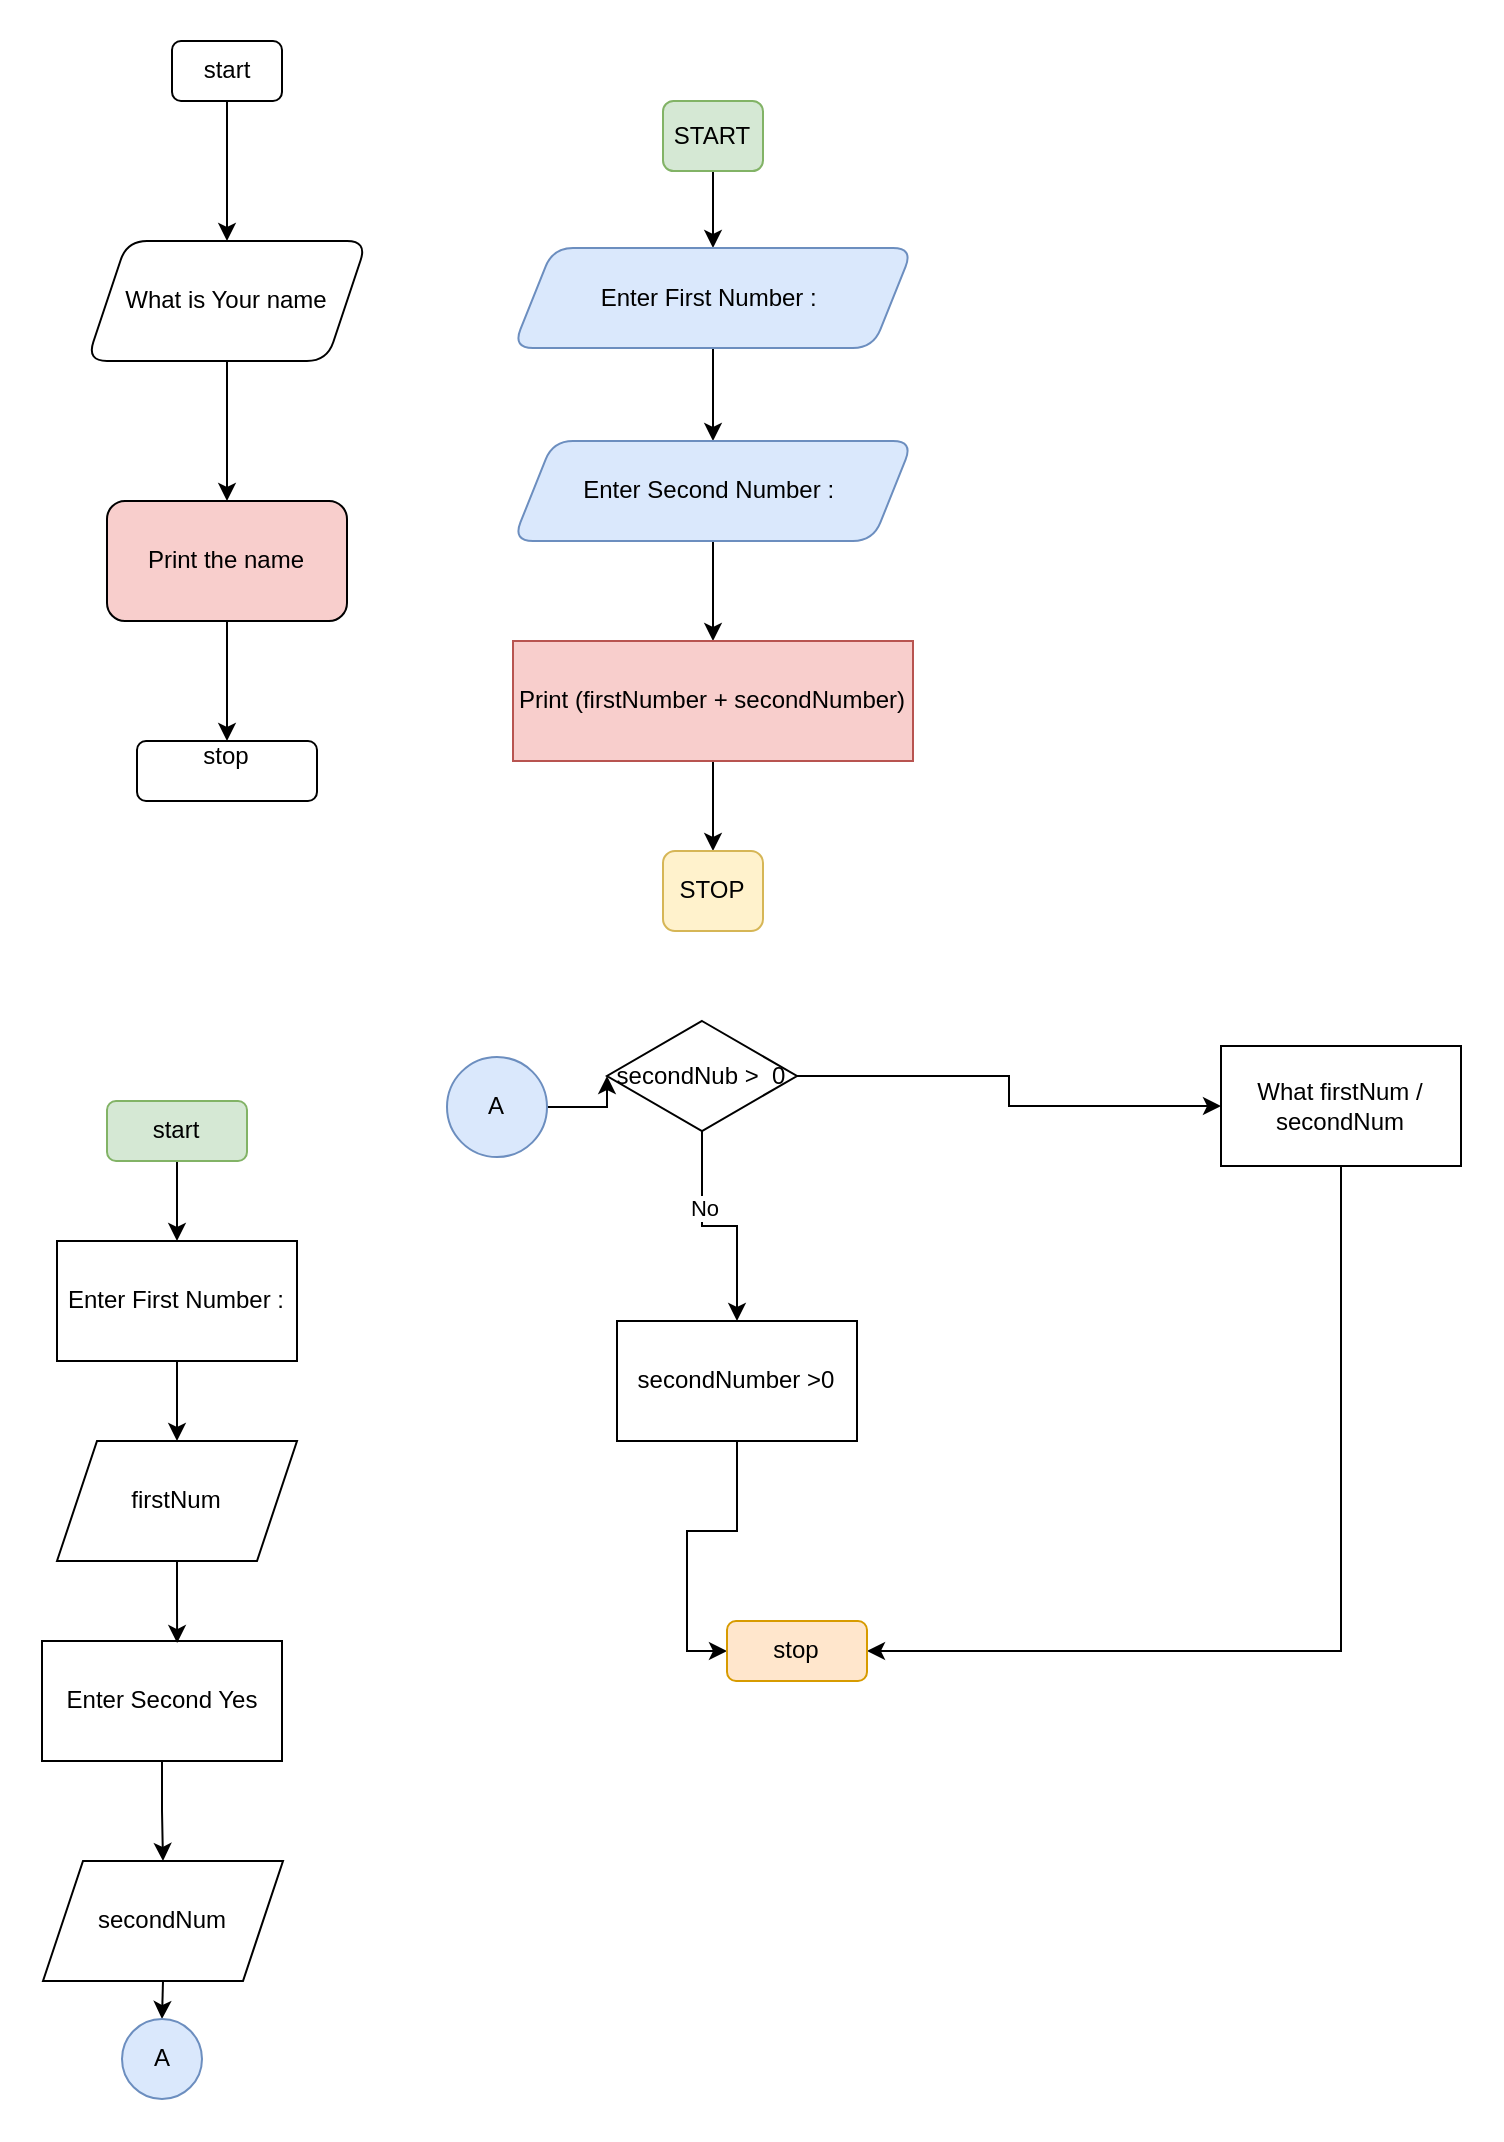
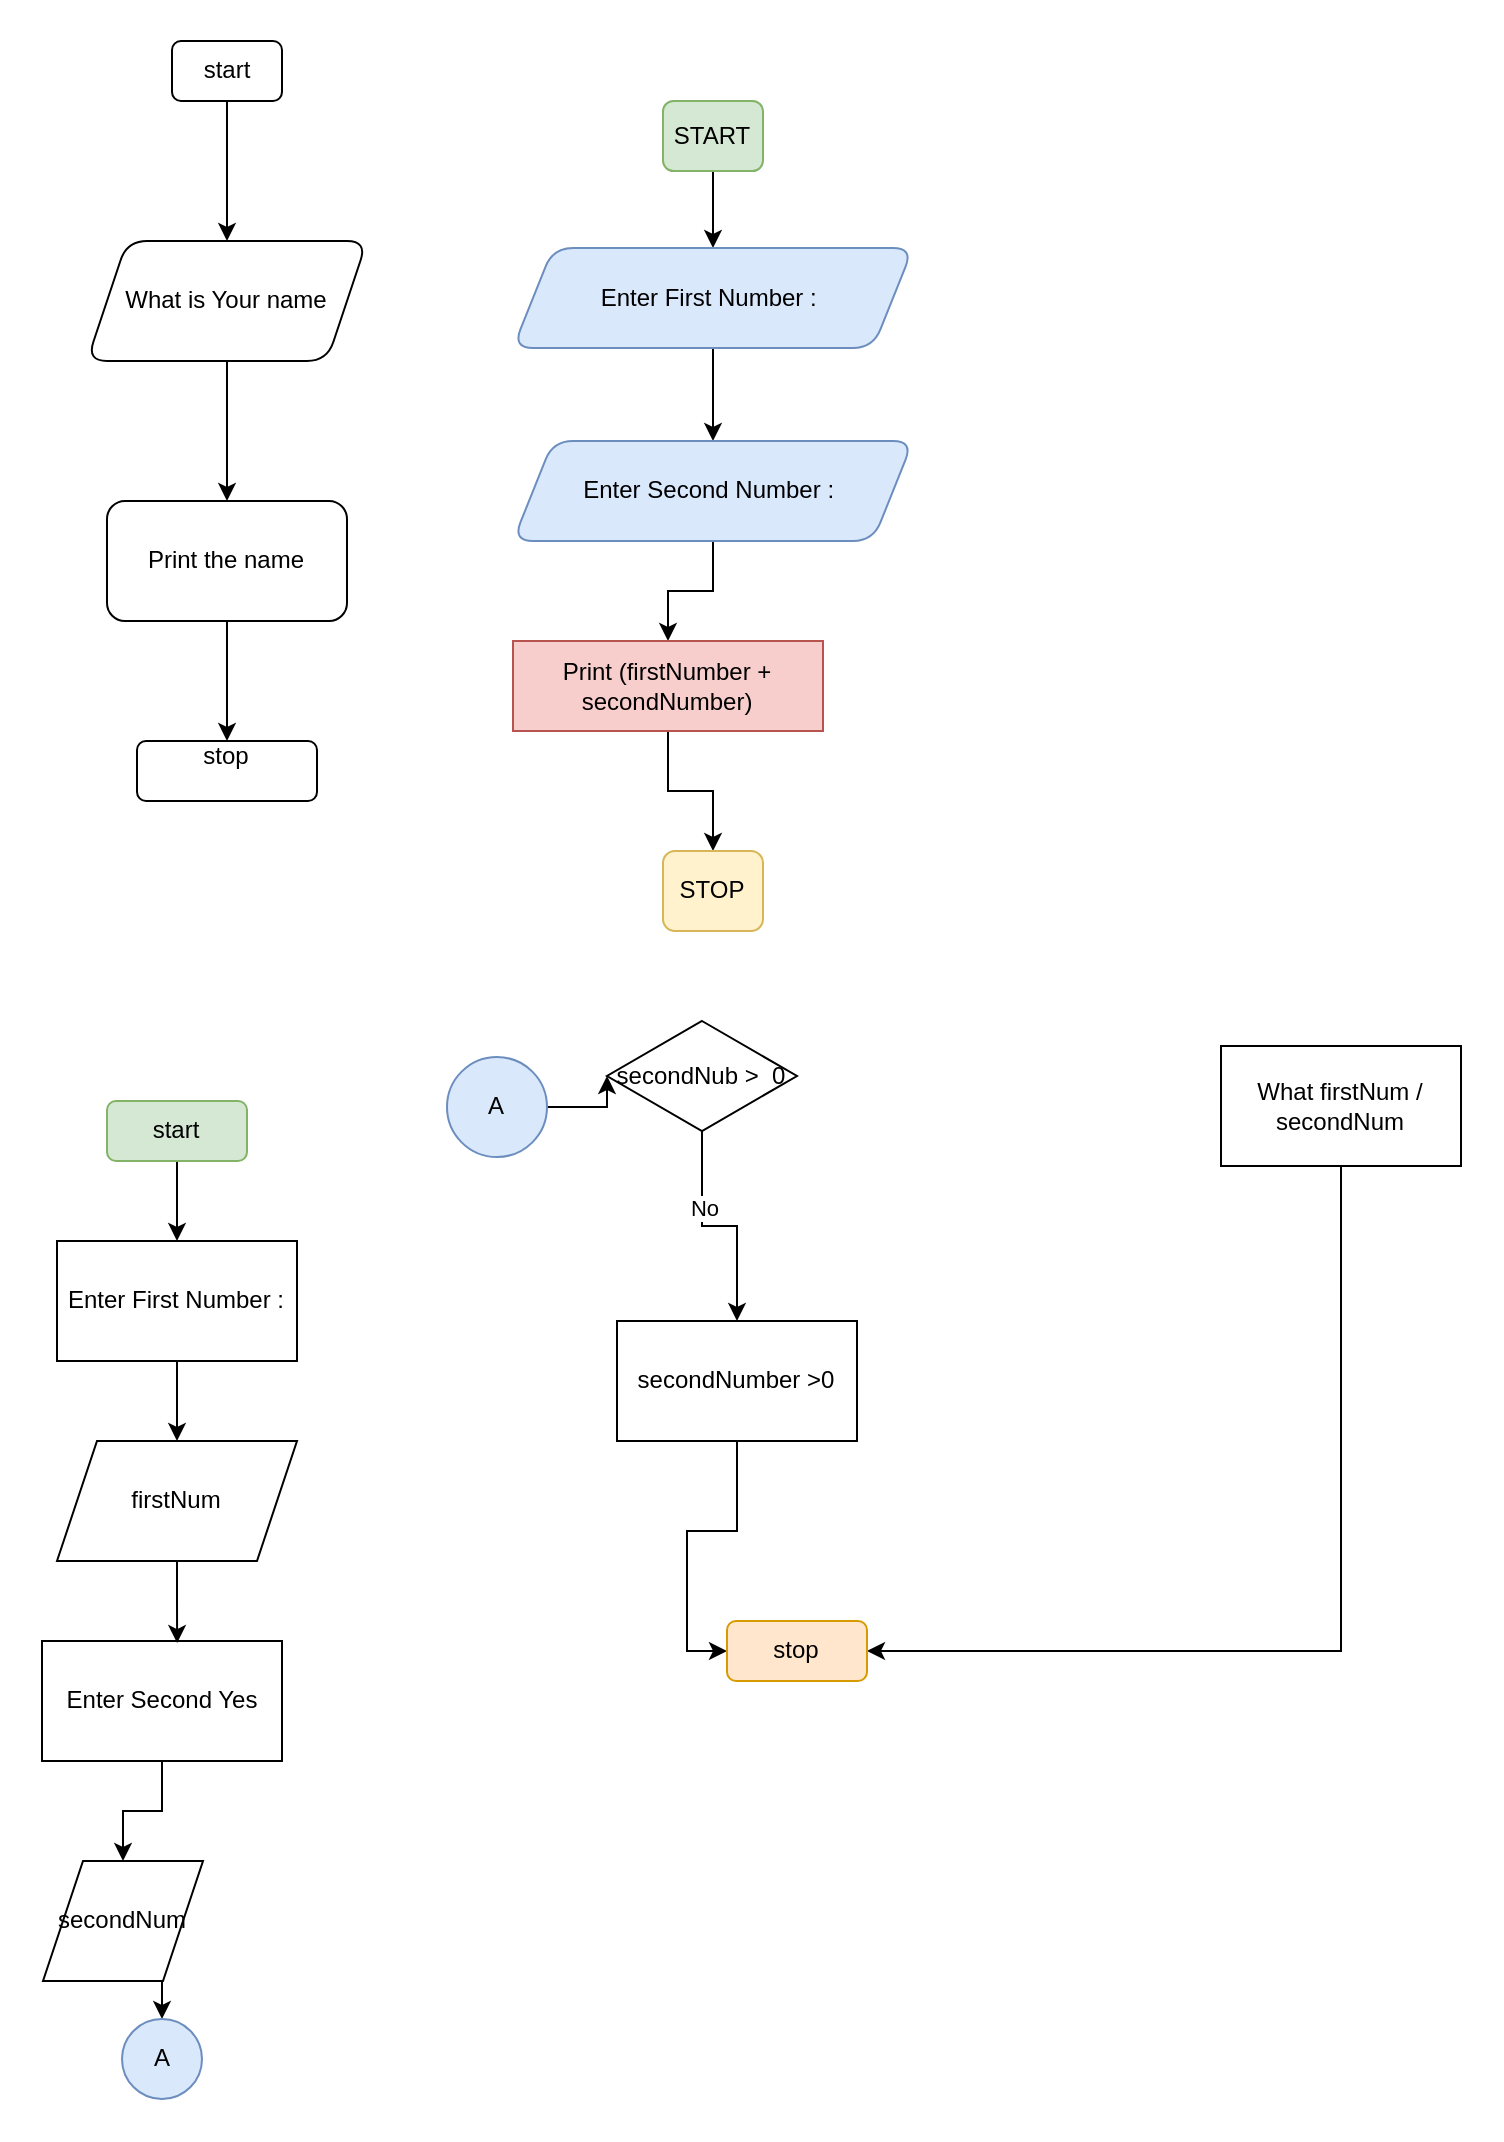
  <mxCell id="0" />
  <mxCell id="1" parent="0" />
  <mxCell id="2" value="" style="edgeStyle=orthogonalEdgeStyle;rounded=0;orthogonalLoop=1;jettySize=auto;html=1;" edge="1" parent="1" source="3" target="5"><mxGeometry relative="1" as="geometry" /></mxCell>
  <mxCell id="3" value="start" style="rounded=1;whiteSpace=wrap;html=1;imageWidth=1;" vertex="1" parent="1"><mxGeometry x="85.5" y="20" width="55" height="30" as="geometry" /></mxCell>
  <mxCell id="4" value="" style="edgeStyle=orthogonalEdgeStyle;rounded=0;orthogonalLoop=1;jettySize=auto;html=1;" edge="1" parent="1" source="5" target="7"><mxGeometry relative="1" as="geometry" /></mxCell>
  <mxCell id="5" value="What is Your name" style="shape=parallelogram;perimeter=parallelogramPerimeter;whiteSpace=wrap;html=1;fixedSize=1;rounded=1;" vertex="1" parent="1"><mxGeometry x="43" y="120" width="140" height="60" as="geometry" /></mxCell>
  <mxCell id="6" value="" style="edgeStyle=orthogonalEdgeStyle;rounded=0;orthogonalLoop=1;jettySize=auto;html=1;" edge="1" parent="1" source="7" target="8"><mxGeometry relative="1" as="geometry" /></mxCell>
- <mxCell id="7" value="Print the name" style="rounded=1;whiteSpace=wrap;html=1;fillColor=#f8cecc;" vertex="1" parent="1"><mxGeometry x="53" y="250" width="120" height="60" as="geometry" /></mxCell>
+ <mxCell id="7" value="Print the name" style="rounded=1;whiteSpace=wrap;html=1;" vertex="1" parent="1"><mxGeometry x="53" y="250" width="120" height="60" as="geometry" /></mxCell>
  <mxCell id="8" value="stop&lt;div&gt;&lt;br&gt;&lt;/div&gt;" style="whiteSpace=wrap;html=1;rounded=1;align=center;" vertex="1" parent="1"><mxGeometry x="68" y="370" width="90" height="30" as="geometry" /></mxCell>
  <mxCell id="9" value="" style="edgeStyle=orthogonalEdgeStyle;rounded=0;orthogonalLoop=1;jettySize=auto;html=1;" edge="1" parent="1" source="10" target="12"><mxGeometry relative="1" as="geometry" /></mxCell>
  <mxCell id="10" value="START" style="rounded=1;whiteSpace=wrap;html=1;fillColor=#d5e8d4;strokeColor=#82b366;" vertex="1" parent="1"><mxGeometry x="331" y="50" width="50" height="35" as="geometry" /></mxCell>
  <mxCell id="11" value="" style="edgeStyle=orthogonalEdgeStyle;rounded=0;orthogonalLoop=1;jettySize=auto;html=1;" edge="1" parent="1" source="12" target="14"><mxGeometry relative="1" as="geometry" /></mxCell>
  <mxCell id="12" value="Enter First Number :&amp;nbsp;" style="shape=parallelogram;perimeter=parallelogramPerimeter;whiteSpace=wrap;html=1;fixedSize=1;rounded=1;fillColor=#dae8fc;strokeColor=#6c8ebf;flipV=0;" vertex="1" parent="1"><mxGeometry x="256" y="123.5" width="200" height="50" as="geometry" /></mxCell>
  <mxCell id="13" style="edgeStyle=orthogonalEdgeStyle;rounded=0;orthogonalLoop=1;jettySize=auto;html=1;exitX=0.5;exitY=1;exitDx=0;exitDy=0;entryX=0.5;entryY=0;entryDx=0;entryDy=0;" edge="1" parent="1" source="14" target="16"><mxGeometry relative="1" as="geometry" /></mxCell>
  <mxCell id="14" value="Enter Second Number :&amp;nbsp;" style="shape=parallelogram;perimeter=parallelogramPerimeter;whiteSpace=wrap;html=1;fixedSize=1;rounded=1;fillColor=#dae8fc;strokeColor=#6c8ebf;flipV=0;" vertex="1" parent="1"><mxGeometry x="256" y="220" width="200" height="50" as="geometry" /></mxCell>
  <mxCell id="15" style="edgeStyle=orthogonalEdgeStyle;rounded=0;orthogonalLoop=1;jettySize=auto;html=1;exitX=0.5;exitY=1;exitDx=0;exitDy=0;entryX=0.5;entryY=0;entryDx=0;entryDy=0;" edge="1" parent="1" source="16" target="17"><mxGeometry relative="1" as="geometry" /></mxCell>
- <mxCell id="16" value="Print (firstNumber + secondNumber)" style="rounded=0;whiteSpace=wrap;html=1;fillColor=#f8cecc;strokeColor=#b85450;" vertex="1" parent="1"><mxGeometry x="256" y="320" width="200" height="60" as="geometry" /></mxCell>
+ <mxCell id="16" value="Print (firstNumber + secondNumber)" style="rounded=0;whiteSpace=wrap;html=1;fillColor=#f8cecc;strokeColor=#b85450;" vertex="1" parent="1"><mxGeometry x="256" y="320" width="155" height="45" as="geometry" /></mxCell>
  <mxCell id="17" value="STOP" style="rounded=1;whiteSpace=wrap;html=1;fillColor=#fff2cc;strokeColor=#d6b656;" vertex="1" parent="1"><mxGeometry x="331" y="425" width="50" height="40" as="geometry" /></mxCell>
  <mxCell id="18" style="edgeStyle=orthogonalEdgeStyle;rounded=0;orthogonalLoop=1;jettySize=auto;html=1;exitX=0.5;exitY=1;exitDx=0;exitDy=0;entryX=0.5;entryY=0;entryDx=0;entryDy=0;" edge="1" parent="1" source="19" target="21"><mxGeometry relative="1" as="geometry" /></mxCell>
  <mxCell id="19" value="start" style="rounded=1;whiteSpace=wrap;html=1;fillColor=#d5e8d4;strokeColor=#82b366;" vertex="1" parent="1"><mxGeometry x="53" y="550" width="70" height="30" as="geometry" /></mxCell>
  <mxCell id="20" style="edgeStyle=orthogonalEdgeStyle;rounded=0;orthogonalLoop=1;jettySize=auto;html=1;exitX=0.5;exitY=1;exitDx=0;exitDy=0;entryX=0.5;entryY=0;entryDx=0;entryDy=0;" edge="1" parent="1" source="21" target="22"><mxGeometry relative="1" as="geometry" /></mxCell>
  <mxCell id="21" value="Enter First Number :" style="rounded=0;whiteSpace=wrap;html=1;" vertex="1" parent="1"><mxGeometry x="28" y="620" width="120" height="60" as="geometry" /></mxCell>
  <mxCell id="22" value="firstNum" style="shape=parallelogram;perimeter=parallelogramPerimeter;whiteSpace=wrap;html=1;fixedSize=1;" vertex="1" parent="1"><mxGeometry x="28" y="720" width="120" height="60" as="geometry" /></mxCell>
  <mxCell id="23" style="edgeStyle=orthogonalEdgeStyle;rounded=0;orthogonalLoop=1;jettySize=auto;html=1;exitX=0.5;exitY=1;exitDx=0;exitDy=0;entryX=0.5;entryY=0;entryDx=0;entryDy=0;" edge="1" parent="1" source="24" target="27"><mxGeometry relative="1" as="geometry" /></mxCell>
  <mxCell id="24" value="Enter Second Yes" style="rounded=0;whiteSpace=wrap;html=1;" vertex="1" parent="1"><mxGeometry x="20.5" y="820" width="120" height="60" as="geometry" /></mxCell>
  <mxCell id="25" style="edgeStyle=orthogonalEdgeStyle;rounded=0;orthogonalLoop=1;jettySize=auto;html=1;exitX=0.5;exitY=1;exitDx=0;exitDy=0;entryX=0.563;entryY=0.017;entryDx=0;entryDy=0;entryPerimeter=0;" edge="1" parent="1" source="22" target="24"><mxGeometry relative="1" as="geometry" /></mxCell>
  <mxCell id="26" style="edgeStyle=orthogonalEdgeStyle;rounded=0;orthogonalLoop=1;jettySize=auto;html=1;exitX=0.5;exitY=1;exitDx=0;exitDy=0;entryX=0.5;entryY=0;entryDx=0;entryDy=0;" edge="1" parent="1" source="27" target="28"><mxGeometry relative="1" as="geometry" /></mxCell>
- <mxCell id="27" value="secondNum" style="shape=parallelogram;perimeter=parallelogramPerimeter;whiteSpace=wrap;html=1;fixedSize=1;" vertex="1" parent="1"><mxGeometry x="21" y="930" width="120" height="60" as="geometry" /></mxCell>
+ <mxCell id="27" value="secondNum" style="shape=parallelogram;perimeter=parallelogramPerimeter;whiteSpace=wrap;html=1;fixedSize=1;" vertex="1" parent="1"><mxGeometry x="21" y="930" width="80" height="60" as="geometry" /></mxCell>
  <mxCell id="28" value="A" style="ellipse;whiteSpace=wrap;html=1;aspect=fixed;fillColor=#dae8fc;strokeColor=#6c8ebf;" vertex="1" parent="1"><mxGeometry x="60.5" y="1009" width="40" height="40" as="geometry" /></mxCell>
  <mxCell id="29" style="edgeStyle=orthogonalEdgeStyle;rounded=0;orthogonalLoop=1;jettySize=auto;html=1;exitX=1;exitY=0.5;exitDx=0;exitDy=0;entryX=0;entryY=0.5;entryDx=0;entryDy=0;" edge="1" parent="1" source="30" target="34"><mxGeometry relative="1" as="geometry" /></mxCell>
  <mxCell id="30" value="A" style="ellipse;whiteSpace=wrap;html=1;aspect=fixed;fillColor=#dae8fc;strokeColor=#6c8ebf;" vertex="1" parent="1"><mxGeometry x="223" y="528" width="50" height="50" as="geometry" /></mxCell>
- <mxCell id="31" value="" style="edgeStyle=orthogonalEdgeStyle;rounded=0;orthogonalLoop=1;jettySize=auto;html=1;" edge="1" parent="1" source="34" target="36"><mxGeometry relative="1" as="geometry" /></mxCell>
  <mxCell id="32" style="edgeStyle=orthogonalEdgeStyle;rounded=0;orthogonalLoop=1;jettySize=auto;html=1;exitX=0.5;exitY=1;exitDx=0;exitDy=0;entryX=0.5;entryY=0;entryDx=0;entryDy=0;" edge="1" parent="1" source="34" target="38"><mxGeometry relative="1" as="geometry" /></mxCell>
  <mxCell id="33" value="No" style="edgeLabel;html=1;align=center;verticalAlign=middle;resizable=0;points=[];" vertex="1" connectable="0" parent="32"><mxGeometry x="-0.323" y="1" relative="1" as="geometry"><mxPoint as="offset" /></mxGeometry></mxCell>
  <mxCell id="34" value="secondNub &amp;gt;&amp;nbsp; 0" style="rhombus;whiteSpace=wrap;html=1;" vertex="1" parent="1"><mxGeometry x="303" y="510" width="95" height="55" as="geometry" /></mxCell>
  <mxCell id="35" style="edgeStyle=orthogonalEdgeStyle;rounded=0;orthogonalLoop=1;jettySize=auto;html=1;exitX=0.5;exitY=1;exitDx=0;exitDy=0;entryX=1;entryY=0.5;entryDx=0;entryDy=0;" edge="1" parent="1" source="36" target="39"><mxGeometry relative="1" as="geometry" /></mxCell>
  <mxCell id="36" value="What firstNum / secondNum" style="whiteSpace=wrap;html=1;" vertex="1" parent="1"><mxGeometry x="610" y="522.5" width="120" height="60" as="geometry" /></mxCell>
  <mxCell id="37" style="edgeStyle=orthogonalEdgeStyle;rounded=0;orthogonalLoop=1;jettySize=auto;html=1;exitX=0.5;exitY=1;exitDx=0;exitDy=0;entryX=0;entryY=0.5;entryDx=0;entryDy=0;" edge="1" parent="1" source="38" target="39"><mxGeometry relative="1" as="geometry" /></mxCell>
  <mxCell id="38" value="secondNumber &amp;gt;0" style="rounded=0;whiteSpace=wrap;html=1;" vertex="1" parent="1"><mxGeometry x="308" y="660" width="120" height="60" as="geometry" /></mxCell>
  <mxCell id="39" value="stop" style="rounded=1;whiteSpace=wrap;html=1;fillColor=#ffe6cc;strokeColor=#d79b00;" vertex="1" parent="1"><mxGeometry x="363" y="810" width="70" height="30" as="geometry" /></mxCell>
